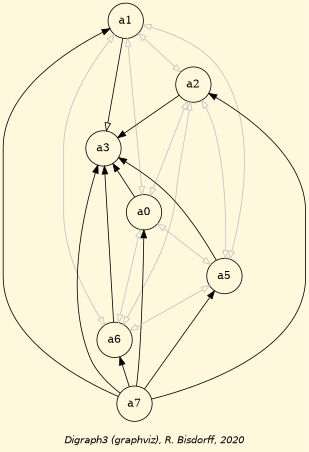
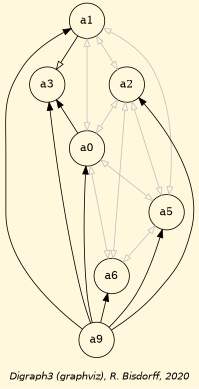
  digraph {
    bgcolor=cornsilk
    fontname="Helvetica-Oblique"
    fontsize=12
    label="\nDigraph3 (graphviz), R. Bisdorff, 2020"
    node [shape=circle]
    edge [arrowhead=empty color=black dir=both]
    n1 [label=a1]
    n2 [label=a2]
    n3 [label=a3]
    n4 [label=a0]
    n5 [label=a5]
    n6 [label=a6]
-   n7 [label=a7]
+   n7 [label=a9]
    subgraph sub_1 {
      rank=max
    }
    subgraph sub_2 {
      rank=min
    }
    n1 -> n2 [arrowtail=empty color=grey]
    n1 -> n3 [dir=forward]
    n1 -> n4 [arrowtail=empty color=grey]
    n1 -> n5 [arrowtail=empty color=grey]
-   n1 -> n6 [arrowtail=empty color=grey]
    n1 -> n7 [dir=back arrowhead=""]
-   n2 -> n3 [dir=forward arrowhead=""]
    n2 -> n4 [arrowtail=empty color=grey]
    n2 -> n5 [arrowtail=empty color=grey]
    n2 -> n6 [arrowtail=empty color=grey]
    n2 -> n7 [dir=back arrowhead=""]
    n3 -> n4 [dir=back arrowhead=""]
-   n3 -> n5 [dir=back arrowhead=""]
-   n3 -> n6 [dir=back arrowhead=""]
    n3 -> n7 [dir=back arrowhead=""]
    n4 -> n5 [arrowtail=empty color=grey]
    n4 -> n6 [arrowtail=empty color=grey]
    n4 -> n7 [dir=back arrowhead=""]
    n5 -> n6 [arrowtail=empty color=grey]
    n5 -> n7 [dir=back arrowhead=""]
    n6 -> n7 [dir=back arrowhead=""]
  }
